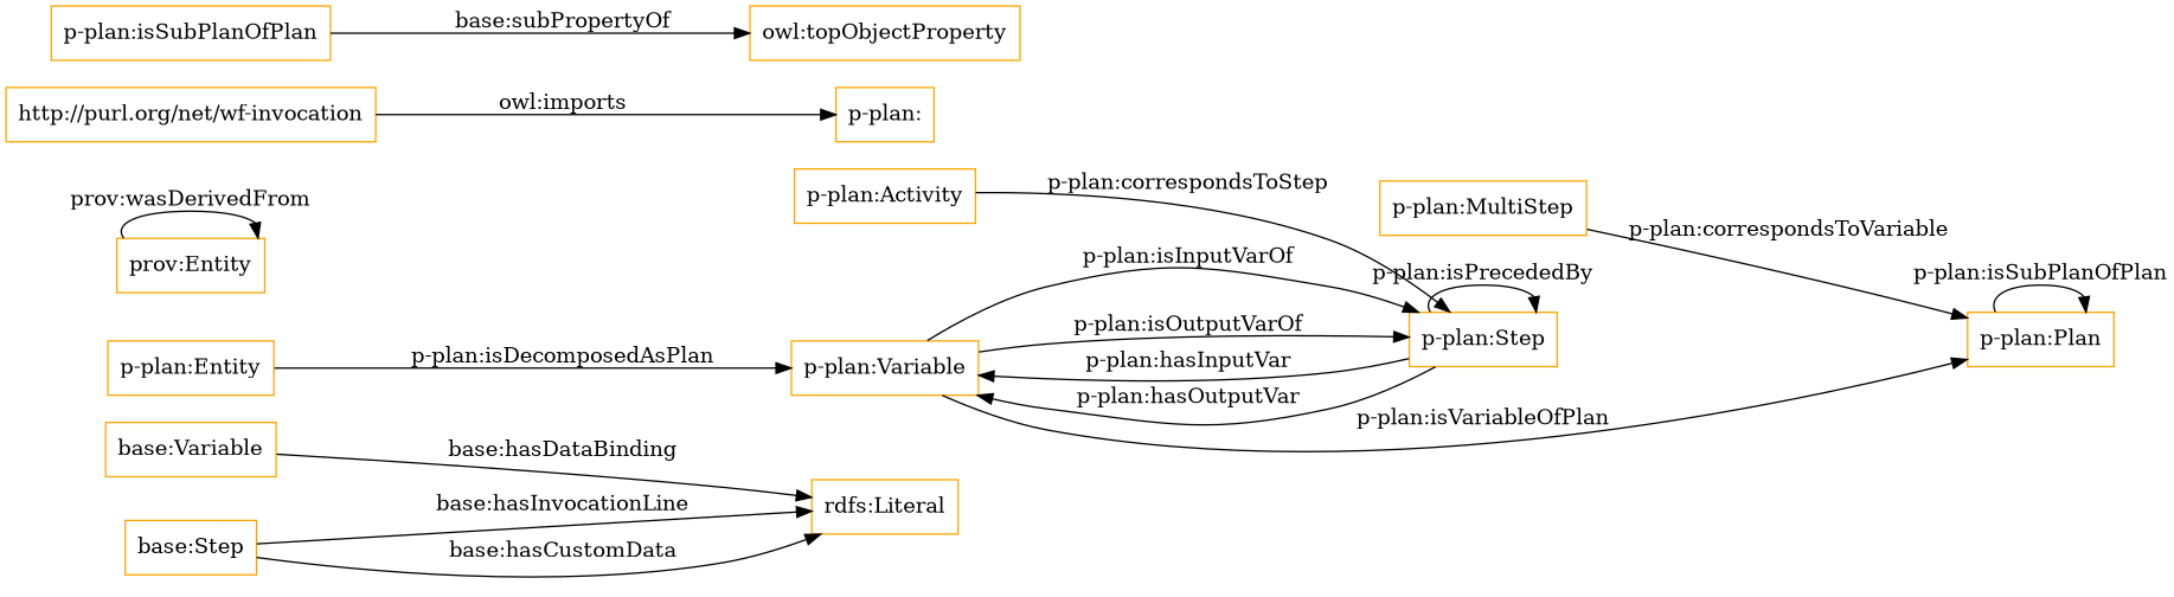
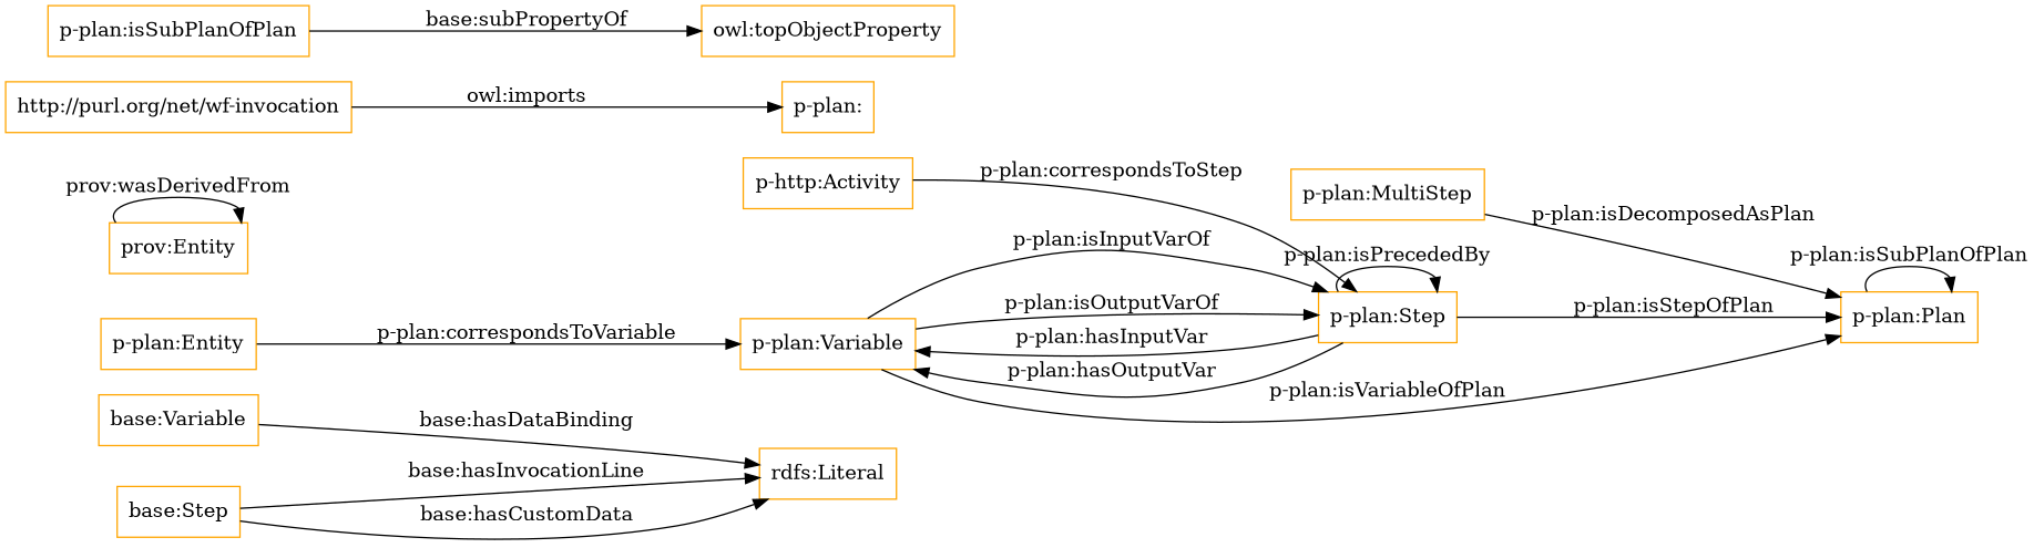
  digraph {
    rankdir=LR
    node [color=orange shape=rectangle]
    "base:Variable"
    "rdfs:Literal"
    "base:Step"
    "p-plan:Variable"
    "p-plan:Step"
    "p-plan:Plan"
    "p-plan:MultiStep"
-   "p-plan:Activity"
+   "p-plan:Activity" [label="p-http:Activity"]
    "p-plan:Entity"
    "prov:Entity"
    "http://purl.org/net/wf-invocation"
    "p-plan:"
    "p-plan:isSubPlanOfPlan"
    "owl:topObjectProperty"
    "base:Variable" -> "rdfs:Literal" [label="base:hasDataBinding"]
    "base:Step" -> "rdfs:Literal" [label="base:hasInvocationLine"]
    "base:Step" -> "rdfs:Literal" [label="base:hasCustomData"]
    "p-plan:Variable" -> "p-plan:Step" [label="p-plan:isInputVarOf"]
    "p-plan:Variable" -> "p-plan:Step" [label="p-plan:isOutputVarOf"]
    "p-plan:Variable" -> "p-plan:Plan" [label="p-plan:isVariableOfPlan"]
    "p-plan:Step" -> "p-plan:Variable" [label="p-plan:hasInputVar"]
    "p-plan:Step" -> "p-plan:Variable" [label="p-plan:hasOutputVar"]
    "p-plan:Step" -> "p-plan:Step" [label="p-plan:isPrecededBy"]
+   "p-plan:Step" -> "p-plan:Plan" [label="p-plan:isStepOfPlan"]
    "p-plan:Plan" -> "p-plan:Plan" [label="p-plan:isSubPlanOfPlan"]
-   "p-plan:MultiStep" -> "p-plan:Plan" [label="p-plan:correspondsToVariable"]
+   "p-plan:MultiStep" -> "p-plan:Plan" [label="p-plan:isDecomposedAsPlan"]
    "p-plan:Activity" -> "p-plan:Step" [label="p-plan:correspondsToStep"]
-   "p-plan:Entity" -> "p-plan:Variable" [label="p-plan:isDecomposedAsPlan"]
+   "p-plan:Entity" -> "p-plan:Variable" [label="p-plan:correspondsToVariable"]
    "prov:Entity" -> "prov:Entity" [label="prov:wasDerivedFrom"]
    "http://purl.org/net/wf-invocation" -> "p-plan:" [label="owl:imports"]
    "p-plan:isSubPlanOfPlan" -> "owl:topObjectProperty" [label="base:subPropertyOf"]
  }
